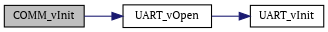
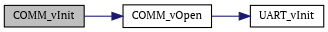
  digraph {
    fontname="PT Serif"
    rankdir=LR
    node [color=black fillcolor=white fontname="PT Serif" fontsize=10 shape=record style=filled]
    edge [color=midnightblue fontname="PT Serif" fontsize=10 labelfontname=Helvetica labelfontsize=10 style=solid]
    n1 [fillcolor=grey75 fontcolor=black height=0.2 label=COMM_vInit width=0.4]
-   n2 [height=0.2 label=UART_vOpen width=0.4]
+   n2 [height=0.2 label=COMM_vOpen width=0.4]
    n3 [height=0.2 label=UART_vInit width=0.4]
    n1 -> n2
    n2 -> n3
  }
